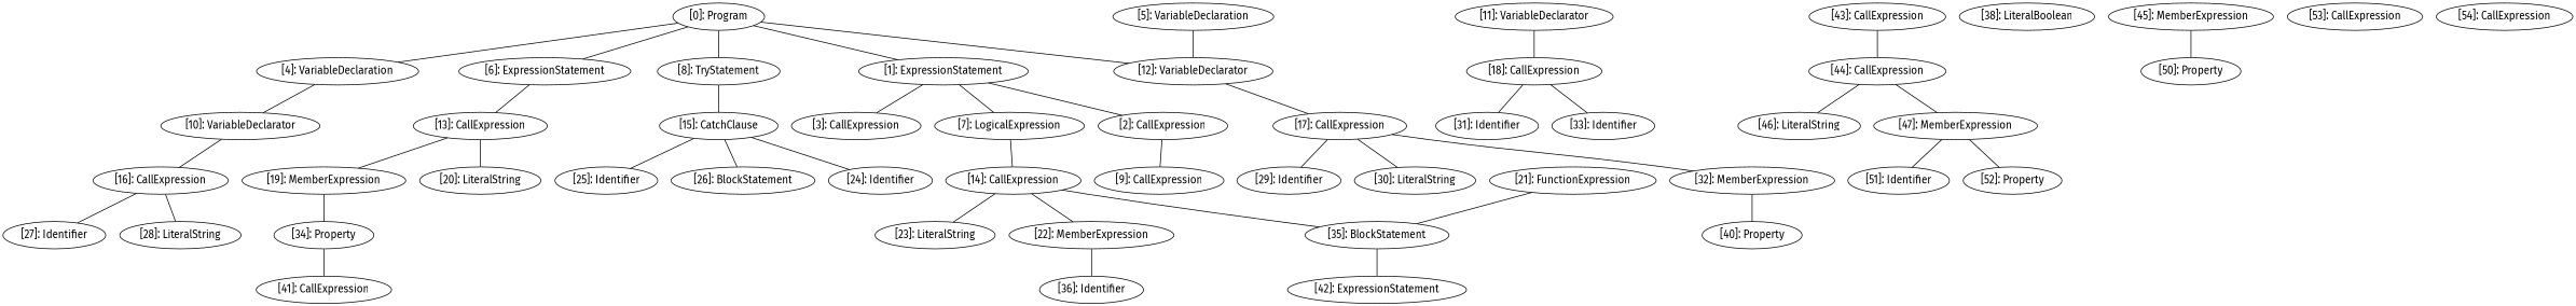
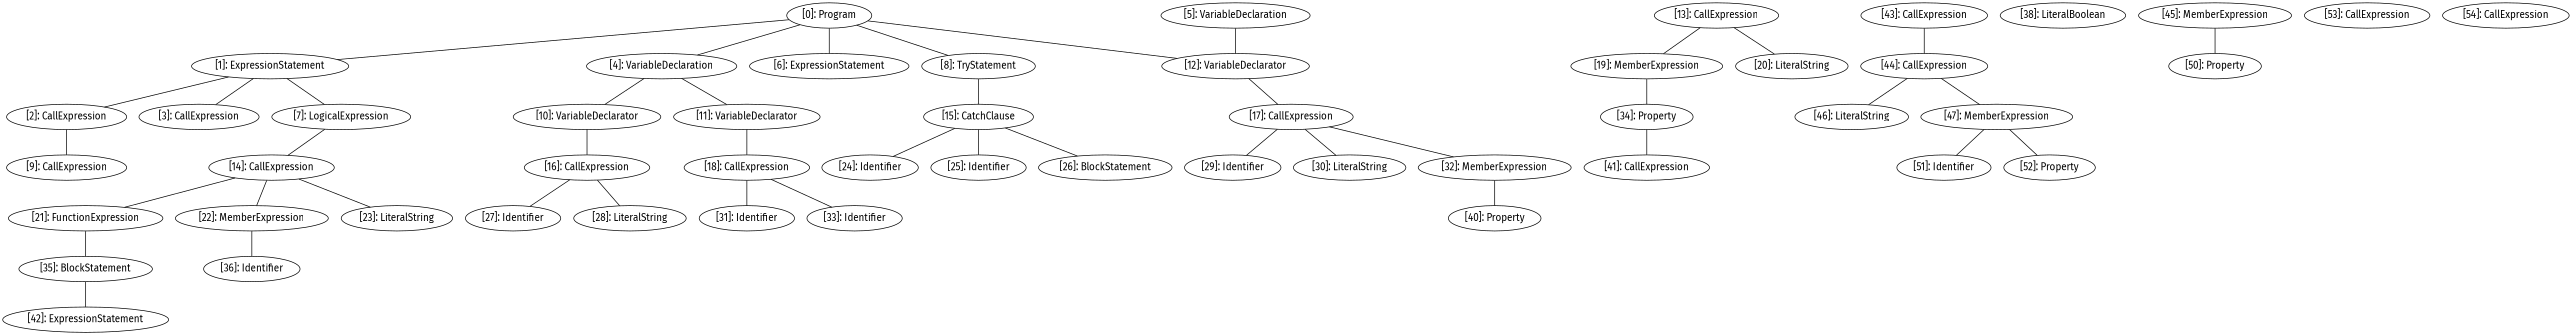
  graph {
    fontname="Fira Sans"
    node [fontname="Fira Sans"]
    edge [fontname="Fira Sans"]
    n1 [label="[0]: Program"]
    n2 [label="[1]: ExpressionStatement"]
    n3 [label="[4]: VariableDeclaration"]
    n4 [label="[6]: ExpressionStatement"]
    n5 [label="[8]: TryStatement"]
    n6 [label="[12]: VariableDeclarator"]
    n7 [label="[2]: CallExpression"]
    n8 [label="[3]: CallExpression"]
    n9 [label="[7]: LogicalExpression"]
    n10 [label="[10]: VariableDeclarator"]
    n11 [label="[11]: VariableDeclarator"]
    n12 [label="[5]: VariableDeclaration"]
    n13 [label="[13]: CallExpression"]
    n14 [label="[15]: CatchClause"]
    n15 [label="[9]: CallExpression"]
    n16 [label="[14]: CallExpression"]
    n17 [label="[16]: CallExpression"]
    n18 [label="[18]: CallExpression"]
    n19 [label="[17]: CallExpression"]
    n20 [label="[19]: MemberExpression"]
    n21 [label="[20]: LiteralString"]
    n22 [label="[21]: FunctionExpression"]
    n23 [label="[22]: MemberExpression"]
    n24 [label="[23]: LiteralString"]
    n25 [label="[24]: Identifier"]
    n26 [label="[25]: Identifier"]
    n27 [label="[26]: BlockStatement"]
    n28 [label="[27]: Identifier"]
    n29 [label="[28]: LiteralString"]
    n30 [label="[29]: Identifier"]
    n31 [label="[30]: LiteralString"]
    n32 [label="[32]: MemberExpression"]
    n33 [label="[31]: Identifier"]
    n34 [label="[33]: Identifier"]
    n35 [label="[34]: Property"]
    n36 [label="[35]: BlockStatement"]
    n37 [label="[36]: Identifier"]
    n38 [label="[40]: Property"]
    n39 [label="[41]: CallExpression"]
    n40 [label="[42]: ExpressionStatement"]
    n41 [label="[43]: CallExpression"]
    n42 [label="[44]: CallExpression"]
    n43 [label="[38]: LiteralBoolean"]
    n44 [label="[46]: LiteralString"]
    n45 [label="[47]: MemberExpression"]
    n46 [label="[45]: MemberExpression"]
    n47 [label="[50]: Property"]
    n48 [label="[51]: Identifier"]
    n49 [label="[52]: Property"]
    n50 [label="[53]: CallExpression"]
    n51 [label="[54]: CallExpression"]
    n1 -- n2
    n1 -- n3
    n1 -- n4
    n1 -- n5
    n1 -- n6
    n2 -- n7
    n2 -- n8
    n2 -- n9
    n3 -- n10
-   n4 -- n13
+   n3 -- n11
    n5 -- n14
    n6 -- n19
    n7 -- n15
    n9 -- n16
    n10 -- n17
    n11 -- n18
    n12 -- n6
    n13 -- n20
    n13 -- n21
    n14 -- n25
    n14 -- n26
    n14 -- n27
-   n16 -- n36
+   n16 -- n22
    n16 -- n23
    n16 -- n24
    n17 -- n28
    n17 -- n29
    n18 -- n33
    n18 -- n34
    n19 -- n30
    n19 -- n31
    n19 -- n32
    n20 -- n35
    n22 -- n36
    n23 -- n37
    n32 -- n38
    n35 -- n39
    n36 -- n40
    n41 -- n42
    n42 -- n44
    n42 -- n45
    n45 -- n48
    n45 -- n49
    n46 -- n47
  }
